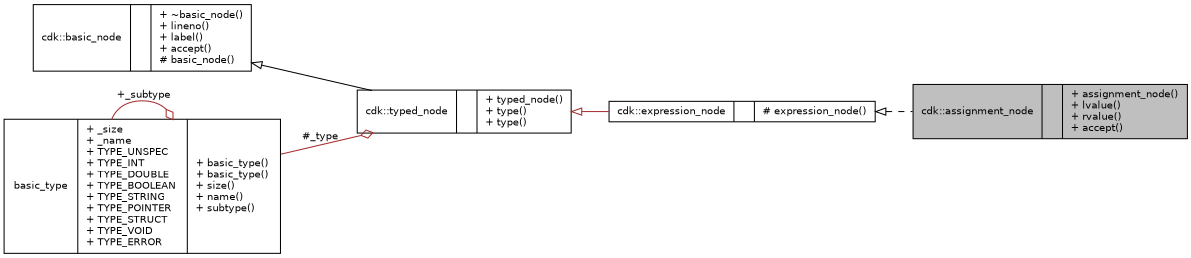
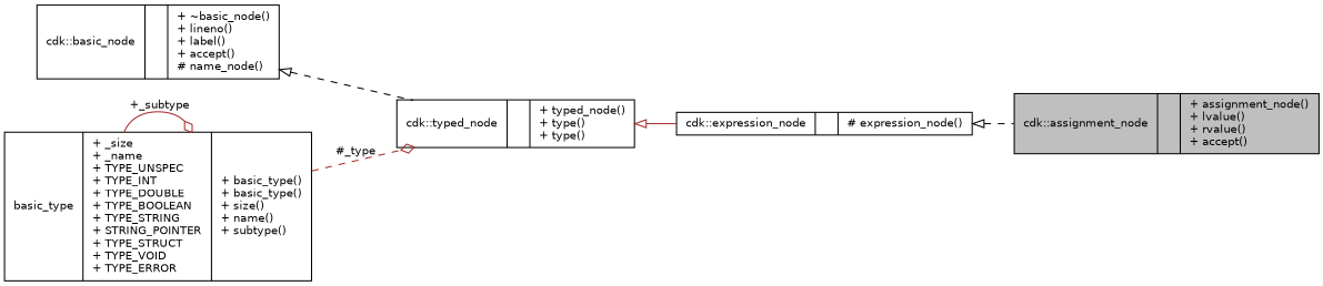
  digraph {
    rankdir=LR
    node [color=black fillcolor=white fontname=Helvetica fontsize=10 shape=record style=filled]
    edge [arrowtail=onormal color=brown dir=back fontname=Helvetica fontsize=10 labelfontname=Helvetica labelfontsize=10 style=solid]
    n1 [fillcolor=grey75 fontcolor=black height=0.2 label="{cdk::assignment_node\n||+ assignment_node()\l+ lvalue()\l+ rvalue()\l+ accept()\l}" width=0.4]
    n2 [height=0.2 label="{cdk::expression_node\n||# expression_node()\l}" width=0.4]
    n3 [height=0.2 label="{cdk::typed_node\n||+ typed_node()\l+ type()\l+ type()\l}" width=0.4]
-   n4 [height=0.2 label="{cdk::basic_node\n||+ ~basic_node()\l+ lineno()\l+ label()\l+ accept()\l# basic_node()\l}" width=0.4]
-   n5 [height=0.2 label="{basic_type\n|+ _size\l+ _name\l+ TYPE_UNSPEC\l+ TYPE_INT\l+ TYPE_DOUBLE\l+ TYPE_BOOLEAN\l+ TYPE_STRING\l+ TYPE_POINTER\l+ TYPE_STRUCT\l+ TYPE_VOID\l+ TYPE_ERROR\l|+ basic_type()\l+ basic_type()\l+ size()\l+ name()\l+ subtype()\l}" width=0.4]
+   n4 [height=0.2 label="{cdk::basic_node\n||+ ~basic_node()\l+ lineno()\l+ label()\l+ accept()\l# name_node()\l}" width=0.4]
+   n5 [height=0.2 label="{basic_type\n|+ _size\l+ _name\l+ TYPE_UNSPEC\l+ TYPE_INT\l+ TYPE_DOUBLE\l+ TYPE_BOOLEAN\l+ TYPE_STRING\l+ STRING_POINTER\l+ TYPE_STRUCT\l+ TYPE_VOID\l+ TYPE_ERROR\l|+ basic_type()\l+ basic_type()\l+ size()\l+ name()\l+ subtype()\l}" width=0.4]
    n2 -> n1 [color=black style=dashed]
    n3 -> n2
-   n4 -> n3 [color=black]
-   n5 -> n3 [arrowhead=odiamond label=" #_type" arrowtail="" dir=""]
+   n4 -> n3 [color=black style=dashed]
+   n5 -> n3 [arrowhead=odiamond label=" #_type" style=dashed arrowtail="" dir=""]
    n5 -> n5 [arrowhead=odiamond label=" +_subtype" arrowtail="" dir=""]
  }
